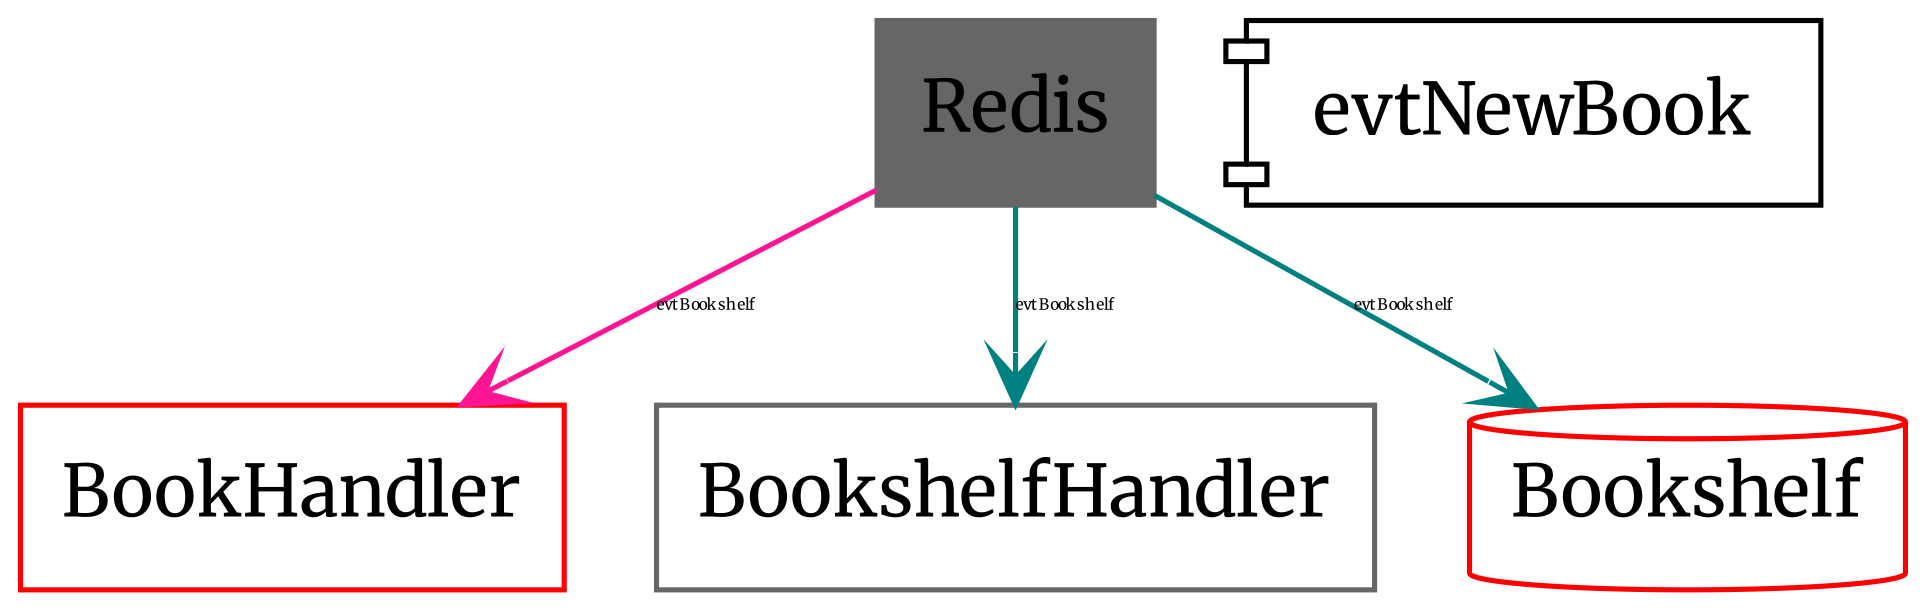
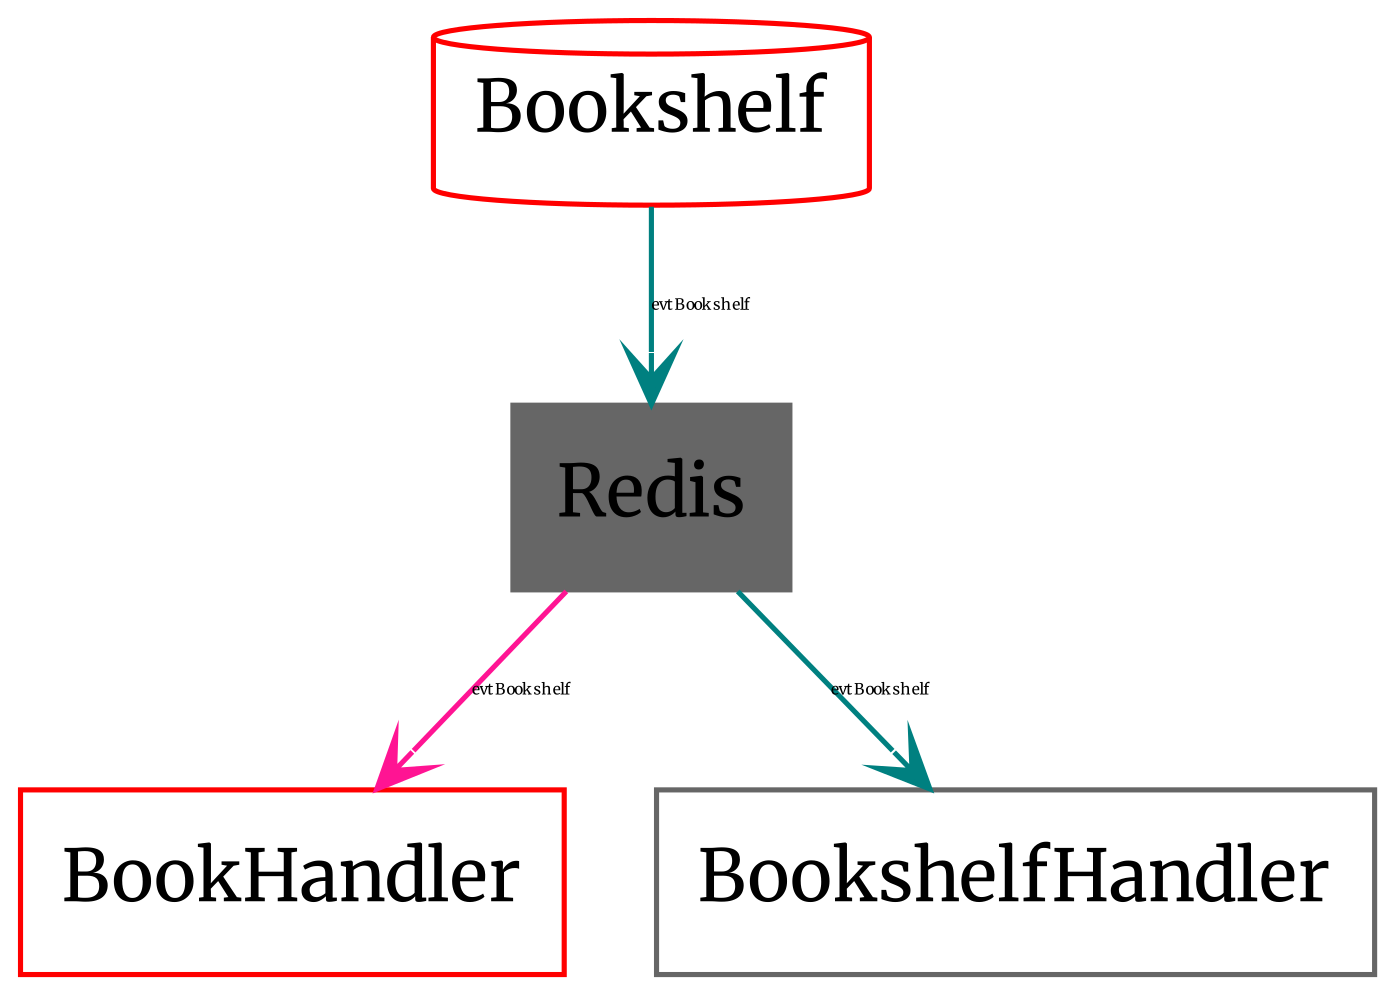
  digraph {
    fontname=Merriweather
    fontsize=8
    labelloc=t
    rankdir=TR
    splines=true
    node [color=gray40 fontname=Merriweather penwidth=1 shape=box]
    edge [arrowhead=vee color=teal fontcolor=black fontname=Merriweather fontsize=3 penwidtht=1]
    Redis [style=filled]
    BookHandler [color=red]
    BookshelfHandler
    Bookshelf [color=red shape=cylinder]
-   n5 [label=<             <table border="0" cellborder="0" cellpadding="3">                 <tr><td><font size="1">evtNewBook</font></td></tr>             </table>         > shape=component color=""]
    Redis -> BookHandler [color=deeppink label=evtBookshelf]
    Redis -> BookshelfHandler [label=evtBookshelf]
-   Redis -> Bookshelf [label=evtBookshelf penwidth=1 penwidtht=""]
+   Bookshelf -> Redis [label=evtBookshelf penwidth=1 penwidtht=""]
  }
